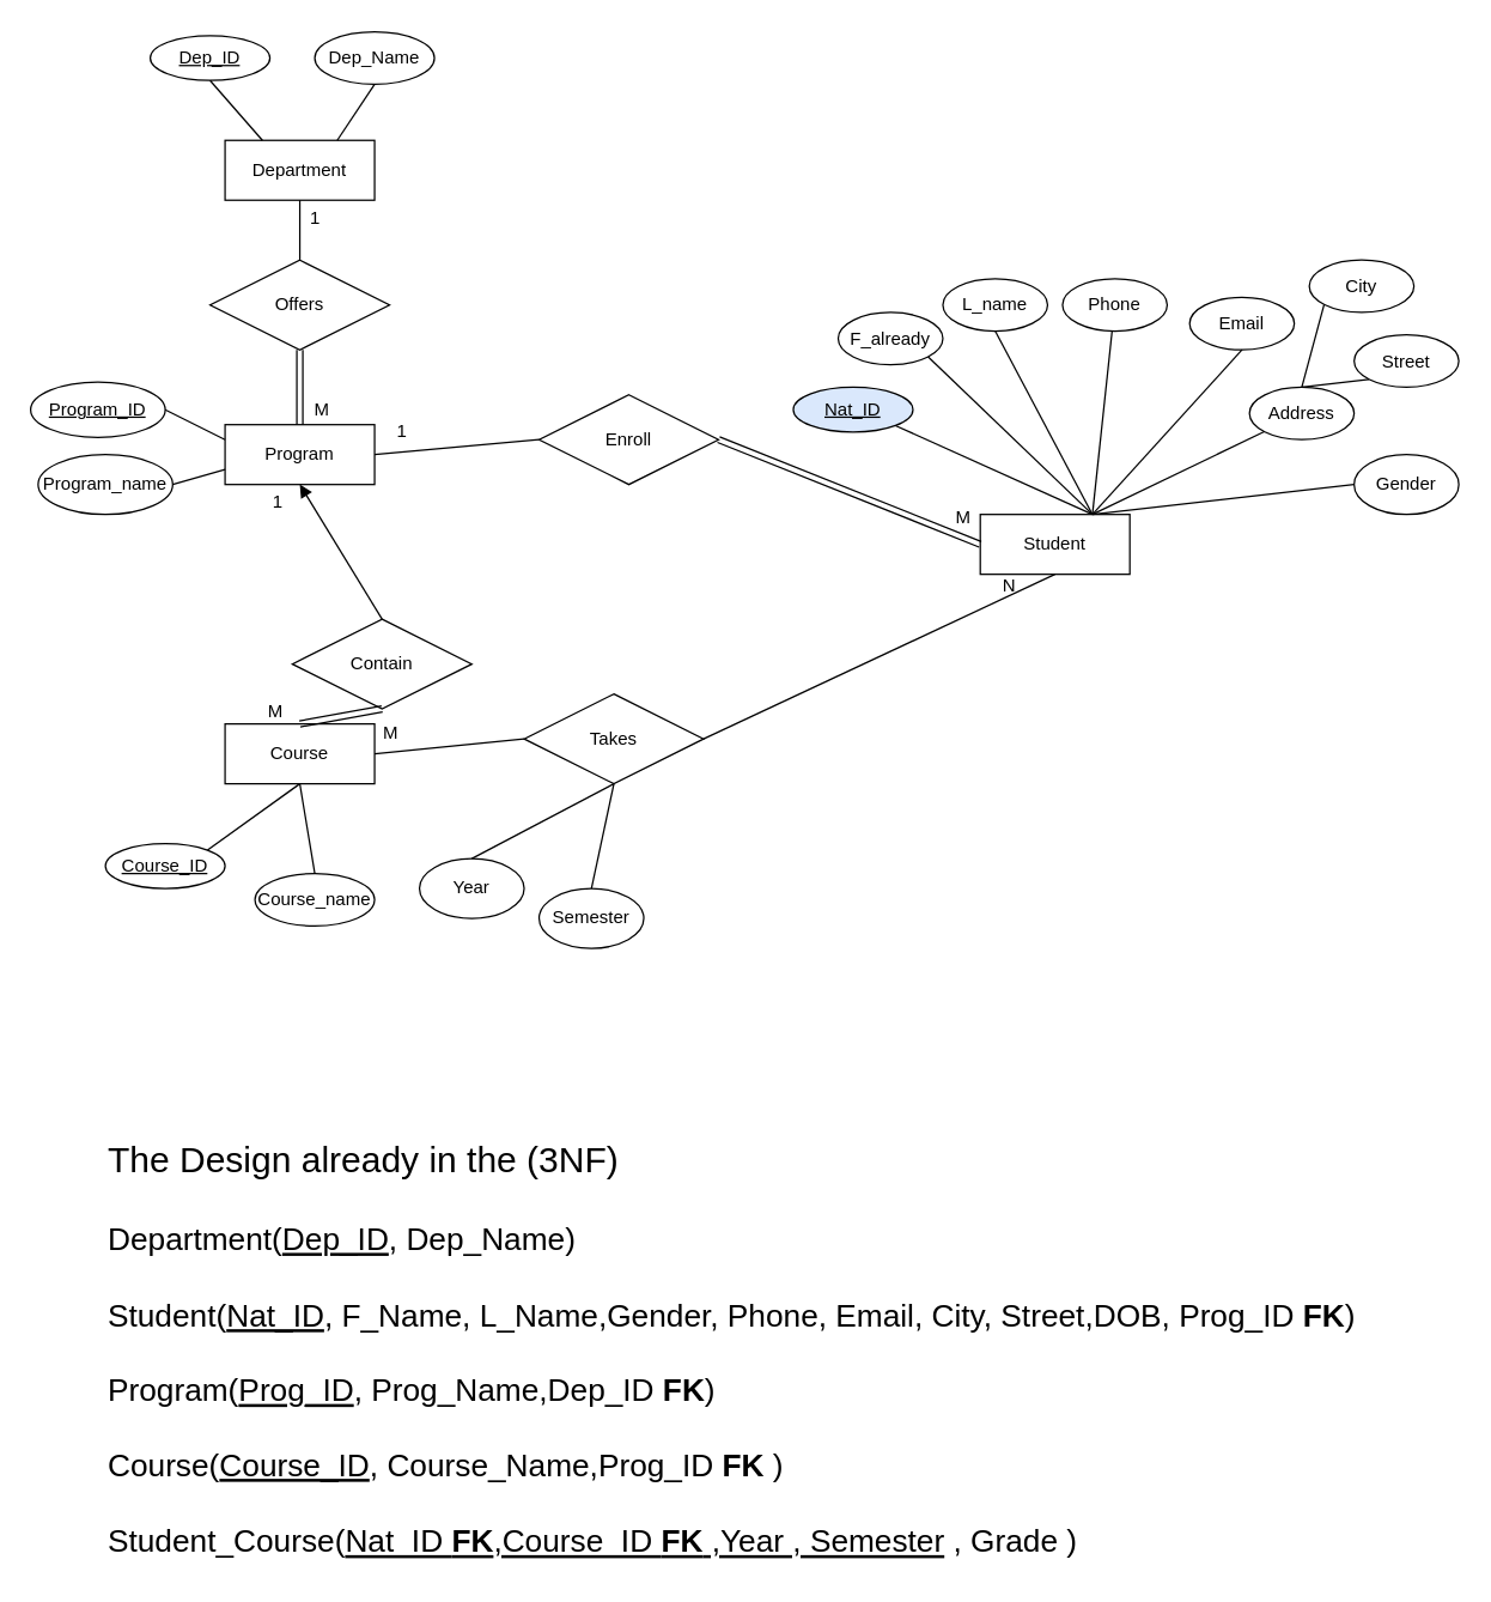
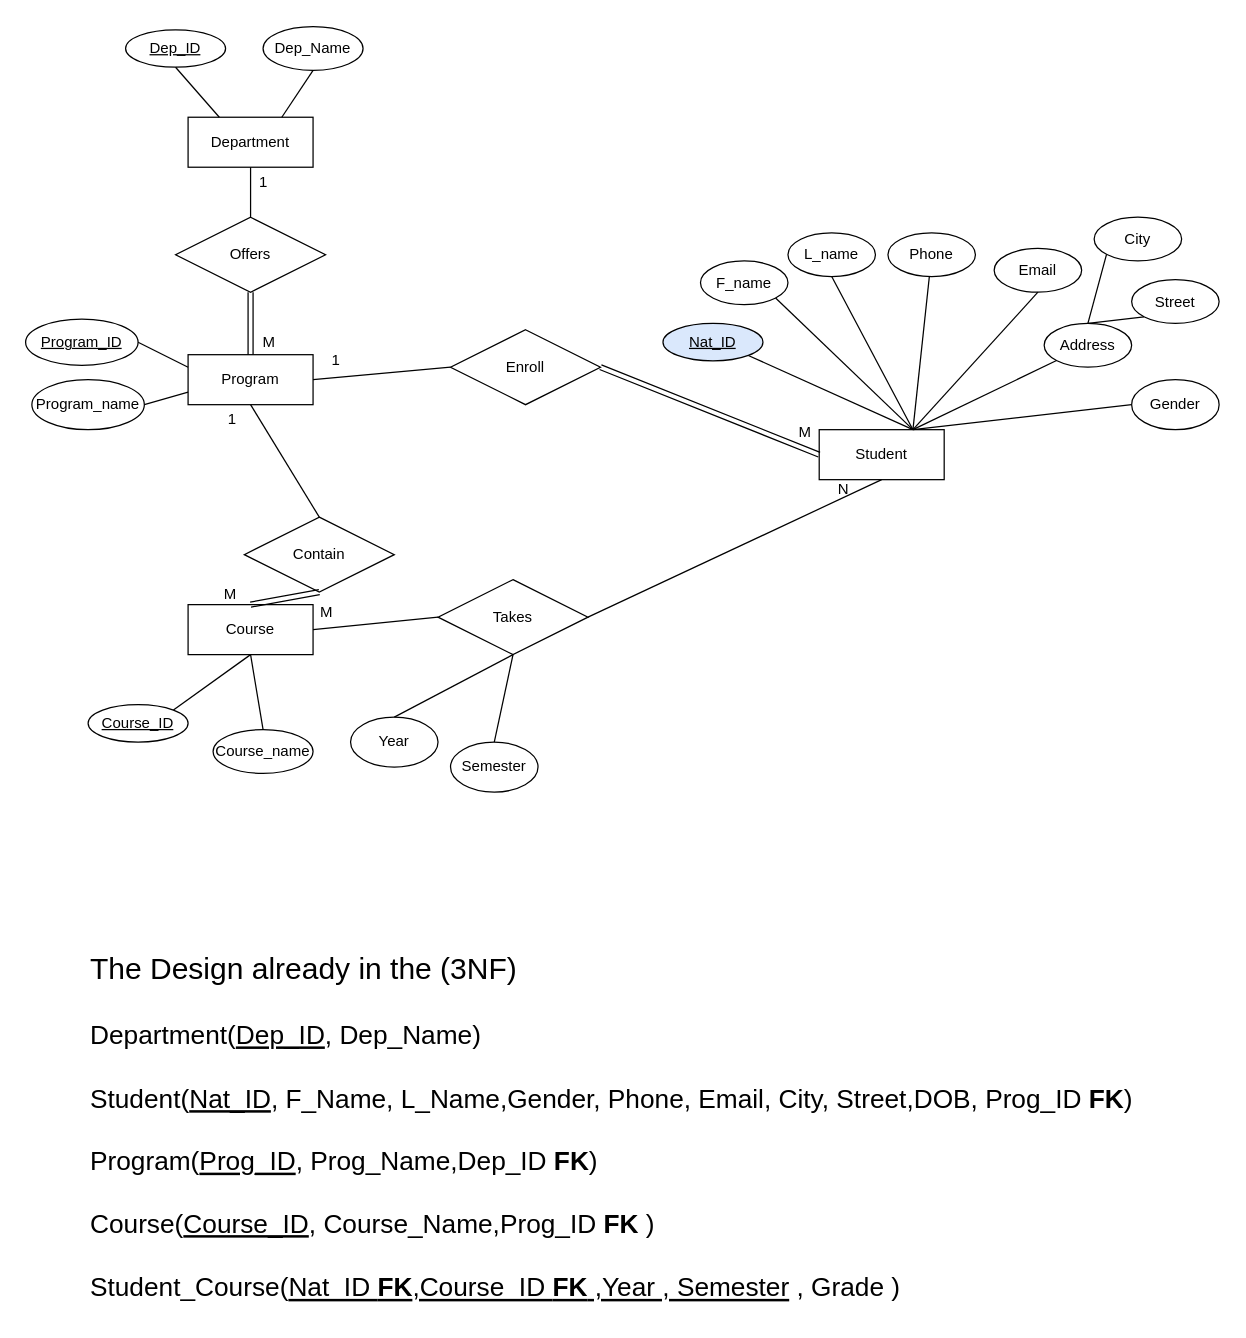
  <mxCell id="0" />
  <mxCell id="1" parent="0" />
  <mxCell id="2" value="Program" style="whiteSpace=wrap;html=1;align=center;" parent="1" vertex="1"><mxGeometry x="150" y="283" width="100" height="40" as="geometry" /></mxCell>
  <mxCell id="3" value="Student" style="whiteSpace=wrap;html=1;align=center;" parent="1" vertex="1"><mxGeometry x="655" y="343" width="100" height="40" as="geometry" /></mxCell>
  <mxCell id="4" value="Course" style="whiteSpace=wrap;html=1;align=center;" parent="1" vertex="1"><mxGeometry x="150" y="483" width="100" height="40" as="geometry" /></mxCell>
  <mxCell id="5" value="L_name" style="ellipse;whiteSpace=wrap;html=1;align=center;" parent="1" vertex="1"><mxGeometry x="630" y="185.5" width="70" height="35" as="geometry" /></mxCell>
  <mxCell id="6" value="Phone" style="ellipse;whiteSpace=wrap;html=1;align=center;" parent="1" vertex="1"><mxGeometry x="710" y="185.5" width="70" height="35" as="geometry" /></mxCell>
  <mxCell id="7" value="Email" style="ellipse;whiteSpace=wrap;html=1;align=center;" parent="1" vertex="1"><mxGeometry x="795" y="198" width="70" height="35" as="geometry" /></mxCell>
  <mxCell id="8" value="Address" style="ellipse;whiteSpace=wrap;html=1;align=center;" parent="1" vertex="1"><mxGeometry x="835" y="258" width="70" height="35" as="geometry" /></mxCell>
  <mxCell id="9" value="" style="endArrow=none;html=1;rounded=0;entryX=1;entryY=1;entryDx=0;entryDy=0;" parent="1" target="26" edge="1"><mxGeometry width="50" height="50" relative="1" as="geometry"><mxPoint x="730" y="343" as="sourcePoint" /><mxPoint x="580" y="278" as="targetPoint" /></mxGeometry></mxCell>
  <mxCell id="10" value="" style="endArrow=none;html=1;rounded=0;exitX=0.75;exitY=0;exitDx=0;exitDy=0;" parent="1" source="3" target="6" edge="1"><mxGeometry width="50" height="50" relative="1" as="geometry"><mxPoint x="705" y="278" as="sourcePoint" /><mxPoint x="665" y="313" as="targetPoint" /></mxGeometry></mxCell>
  <mxCell id="11" value="" style="endArrow=none;html=1;rounded=0;entryX=1;entryY=1;entryDx=0;entryDy=0;exitX=0.75;exitY=0;exitDx=0;exitDy=0;" parent="1" source="3" target="25" edge="1"><mxGeometry width="50" height="50" relative="1" as="geometry"><mxPoint x="705" y="343" as="sourcePoint" /><mxPoint x="570" y="320.5" as="targetPoint" /></mxGeometry></mxCell>
  <mxCell id="12" value="" style="endArrow=none;html=1;rounded=0;entryX=0.5;entryY=1;entryDx=0;entryDy=0;exitX=0.75;exitY=0;exitDx=0;exitDy=0;" parent="1" source="3" target="7" edge="1"><mxGeometry width="50" height="50" relative="1" as="geometry"><mxPoint x="705" y="343" as="sourcePoint" /><mxPoint x="745" y="321" as="targetPoint" /></mxGeometry></mxCell>
  <mxCell id="13" value="" style="endArrow=none;html=1;rounded=0;entryX=0;entryY=1;entryDx=0;entryDy=0;exitX=0.75;exitY=0;exitDx=0;exitDy=0;" parent="1" source="3" target="8" edge="1"><mxGeometry width="50" height="50" relative="1" as="geometry"><mxPoint x="705" y="343" as="sourcePoint" /><mxPoint x="850" y="321" as="targetPoint" /></mxGeometry></mxCell>
  <mxCell id="14" value="" style="endArrow=none;html=1;rounded=0;entryX=0.5;entryY=1;entryDx=0;entryDy=0;" parent="1" target="5" edge="1"><mxGeometry width="50" height="50" relative="1" as="geometry"><mxPoint x="730" y="343" as="sourcePoint" /><mxPoint x="745" y="321" as="targetPoint" /></mxGeometry></mxCell>
  <mxCell id="15" value="Takes" style="shape=rhombus;perimeter=rhombusPerimeter;whiteSpace=wrap;html=1;align=center;" parent="1" vertex="1"><mxGeometry x="350" y="463" width="120" height="60" as="geometry" /></mxCell>
  <mxCell id="16" value="Contain" style="shape=rhombus;perimeter=rhombusPerimeter;whiteSpace=wrap;html=1;align=center;" parent="1" vertex="1"><mxGeometry x="195" y="413" width="120" height="60" as="geometry" /></mxCell>
  <mxCell id="17" value="Course_ID" style="ellipse;whiteSpace=wrap;html=1;align=center;fontStyle=4;" parent="1" vertex="1"><mxGeometry x="70" y="563" width="80" height="30" as="geometry" /></mxCell>
  <mxCell id="18" value="Course_name" style="ellipse;whiteSpace=wrap;html=1;align=center;" parent="1" vertex="1"><mxGeometry x="170" y="583" width="80" height="35" as="geometry" /></mxCell>
  <mxCell id="19" value="" style="endArrow=none;html=1;rounded=0;entryX=0.5;entryY=1;entryDx=0;entryDy=0;exitX=0.5;exitY=0;exitDx=0;exitDy=0;" parent="1" source="18" target="4" edge="1"><mxGeometry width="50" height="50" relative="1" as="geometry"><mxPoint x="325" y="512.81" as="sourcePoint" /><mxPoint x="200" y="562.81" as="targetPoint" /></mxGeometry></mxCell>
  <mxCell id="20" value="" style="endArrow=none;html=1;rounded=0;exitX=1;exitY=0;exitDx=0;exitDy=0;entryX=0.5;entryY=1;entryDx=0;entryDy=0;" parent="1" source="17" target="4" edge="1"><mxGeometry width="50" height="50" relative="1" as="geometry"><mxPoint x="335" y="522.81" as="sourcePoint" /><mxPoint x="200" y="562.81" as="targetPoint" /></mxGeometry></mxCell>
  <mxCell id="21" value="" style="shape=link;html=1;rounded=0;exitX=0.5;exitY=1;exitDx=0;exitDy=0;entryX=0.5;entryY=0;entryDx=0;entryDy=0;" parent="1" source="16" target="4" edge="1"><mxGeometry relative="1" as="geometry"><mxPoint x="360" y="453" as="sourcePoint" /><mxPoint x="260" y="513" as="targetPoint" /></mxGeometry></mxCell>
  <mxCell id="22" value="M" style="resizable=0;html=1;whiteSpace=wrap;align=right;verticalAlign=bottom;" parent="21" connectable="0" vertex="1"><mxGeometry x="1" relative="1" as="geometry"><mxPoint x="-10" as="offset" /></mxGeometry></mxCell>
- <mxCell id="23" value="" style="endArrow=block;html=1;rounded=0;exitX=0.5;exitY=0;exitDx=0;exitDy=0;entryX=0.5;entryY=1;entryDx=0;entryDy=0;" parent="1" source="16" target="2" edge="1"><mxGeometry relative="1" as="geometry"><mxPoint x="610" y="333" as="sourcePoint" /><mxPoint x="620" y="253" as="targetPoint" /></mxGeometry></mxCell>
+ <mxCell id="23" value="" style="endArrow=none;html=1;rounded=0;exitX=0.5;exitY=0;exitDx=0;exitDy=0;entryX=0.5;entryY=1;entryDx=0;entryDy=0;" parent="1" source="16" target="2" edge="1"><mxGeometry relative="1" as="geometry"><mxPoint x="610" y="333" as="sourcePoint" /><mxPoint x="620" y="253" as="targetPoint" /></mxGeometry></mxCell>
  <mxCell id="24" value="1" style="resizable=0;html=1;whiteSpace=wrap;align=right;verticalAlign=bottom;" parent="23" connectable="0" vertex="1"><mxGeometry x="1" relative="1" as="geometry"><mxPoint x="-10" y="20" as="offset" /></mxGeometry></mxCell>
  <mxCell id="25" value="Nat_ID" style="ellipse;whiteSpace=wrap;html=1;align=center;fontStyle=4;fillColor=#dae8fc;" parent="1" vertex="1"><mxGeometry x="530" y="258" width="80" height="30" as="geometry" /></mxCell>
- <mxCell id="26" value="F_already" style="ellipse;whiteSpace=wrap;html=1;align=center;" parent="1" vertex="1"><mxGeometry x="560" y="208" width="70" height="35" as="geometry" /></mxCell>
+ <mxCell id="26" value="F_name" style="ellipse;whiteSpace=wrap;html=1;align=center;" parent="1" vertex="1"><mxGeometry x="560" y="208" width="70" height="35" as="geometry" /></mxCell>
  <mxCell id="27" value="Street" style="ellipse;whiteSpace=wrap;html=1;align=center;" parent="1" vertex="1"><mxGeometry x="905" y="223" width="70" height="35" as="geometry" /></mxCell>
  <mxCell id="28" value="City" style="ellipse;whiteSpace=wrap;html=1;align=center;" parent="1" vertex="1"><mxGeometry x="875" y="173" width="70" height="35" as="geometry" /></mxCell>
  <mxCell id="29" value="" style="endArrow=none;html=1;rounded=0;entryX=0;entryY=1;entryDx=0;entryDy=0;exitX=0.5;exitY=0;exitDx=0;exitDy=0;" parent="1" source="8" target="28" edge="1"><mxGeometry width="50" height="50" relative="1" as="geometry"><mxPoint x="715" y="353" as="sourcePoint" /><mxPoint x="855" y="298" as="targetPoint" /></mxGeometry></mxCell>
  <mxCell id="30" value="" style="endArrow=none;html=1;rounded=0;entryX=0;entryY=1;entryDx=0;entryDy=0;exitX=0.5;exitY=0;exitDx=0;exitDy=0;" parent="1" source="8" target="27" edge="1"><mxGeometry width="50" height="50" relative="1" as="geometry"><mxPoint x="880" y="268" as="sourcePoint" /><mxPoint x="905" y="228" as="targetPoint" /></mxGeometry></mxCell>
  <mxCell id="31" value="Offers" style="shape=rhombus;perimeter=rhombusPerimeter;whiteSpace=wrap;html=1;align=center;" parent="1" vertex="1"><mxGeometry x="140" y="173" width="120" height="60" as="geometry" /></mxCell>
  <mxCell id="32" value="Department" style="whiteSpace=wrap;html=1;align=center;" parent="1" vertex="1"><mxGeometry x="150" y="93" width="100" height="40" as="geometry" /></mxCell>
  <mxCell id="33" value="" style="endArrow=none;html=1;rounded=0;exitX=0.5;exitY=0;exitDx=0;exitDy=0;" parent="1" source="31" target="32" edge="1"><mxGeometry relative="1" as="geometry"><mxPoint x="210" y="373" as="sourcePoint" /><mxPoint x="210" y="333" as="targetPoint" /></mxGeometry></mxCell>
  <mxCell id="34" value="1" style="resizable=0;html=1;whiteSpace=wrap;align=right;verticalAlign=bottom;" parent="33" connectable="0" vertex="1"><mxGeometry x="1" relative="1" as="geometry"><mxPoint x="15" y="20" as="offset" /></mxGeometry></mxCell>
  <mxCell id="35" value="M" style="resizable=0;html=1;whiteSpace=wrap;align=right;verticalAlign=bottom;" parent="1" connectable="0" vertex="1"><mxGeometry x="225" y="163" as="geometry"><mxPoint x="-4" y="118" as="offset" /></mxGeometry></mxCell>
  <mxCell id="36" value="" style="endArrow=none;html=1;rounded=0;entryX=0.5;entryY=1;entryDx=0;entryDy=0;exitX=0.5;exitY=0;exitDx=0;exitDy=0;shape=link;" parent="1" source="2" target="31" edge="1"><mxGeometry width="50" height="50" relative="1" as="geometry"><mxPoint x="520" y="363" as="sourcePoint" /><mxPoint x="570" y="313" as="targetPoint" /></mxGeometry></mxCell>
  <mxCell id="37" value="Year" style="ellipse;whiteSpace=wrap;html=1;align=center;" parent="1" vertex="1"><mxGeometry x="280" y="573" width="70" height="40" as="geometry" /></mxCell>
  <mxCell id="38" value="" style="endArrow=none;html=1;rounded=0;entryX=0.5;entryY=1;entryDx=0;entryDy=0;exitX=0.5;exitY=0;exitDx=0;exitDy=0;" parent="1" source="37" target="15" edge="1"><mxGeometry width="50" height="50" relative="1" as="geometry"><mxPoint x="360" y="437.81" as="sourcePoint" /><mxPoint x="440" y="448" as="targetPoint" /></mxGeometry></mxCell>
  <mxCell id="39" value="Semester" style="ellipse;whiteSpace=wrap;html=1;align=center;" parent="1" vertex="1"><mxGeometry x="360" y="593" width="70" height="40" as="geometry" /></mxCell>
  <mxCell id="40" value="" style="endArrow=none;html=1;rounded=0;entryX=0.5;entryY=1;entryDx=0;entryDy=0;exitX=0.5;exitY=0;exitDx=0;exitDy=0;" parent="1" source="39" target="15" edge="1"><mxGeometry width="50" height="50" relative="1" as="geometry"><mxPoint x="340" y="522.81" as="sourcePoint" /><mxPoint x="230" y="553" as="targetPoint" /></mxGeometry></mxCell>
  <mxCell id="41" value="" style="endArrow=none;html=1;rounded=0;exitX=1;exitY=0.5;exitDx=0;exitDy=0;entryX=0.5;entryY=1;entryDx=0;entryDy=0;" parent="1" source="15" target="3" edge="1"><mxGeometry relative="1" as="geometry"><mxPoint x="470" y="353" as="sourcePoint" /><mxPoint x="210" y="3" as="targetPoint" /></mxGeometry></mxCell>
  <mxCell id="42" value="" style="endArrow=none;html=1;rounded=0;exitX=1;exitY=0.5;exitDx=0;exitDy=0;entryX=0;entryY=0.5;entryDx=0;entryDy=0;" parent="1" source="4" target="15" edge="1"><mxGeometry relative="1" as="geometry"><mxPoint x="480" y="503" as="sourcePoint" /><mxPoint x="665" y="513" as="targetPoint" /></mxGeometry></mxCell>
  <mxCell id="43" value="Dep_ID" style="ellipse;whiteSpace=wrap;html=1;align=center;fontStyle=4;" parent="1" vertex="1"><mxGeometry x="100" y="23" width="80" height="30" as="geometry" /></mxCell>
  <mxCell id="44" value="Dep_Name" style="ellipse;whiteSpace=wrap;html=1;align=center;" parent="1" vertex="1"><mxGeometry x="210" y="20.5" width="80" height="35" as="geometry" /></mxCell>
  <mxCell id="45" value="" style="endArrow=none;html=1;rounded=0;entryX=0.5;entryY=1;entryDx=0;entryDy=0;exitX=0.75;exitY=0;exitDx=0;exitDy=0;" parent="1" source="32" target="44" edge="1"><mxGeometry width="50" height="50" relative="1" as="geometry"><mxPoint x="390" y="243" as="sourcePoint" /><mxPoint x="440" y="193" as="targetPoint" /></mxGeometry></mxCell>
  <mxCell id="46" value="" style="endArrow=none;html=1;rounded=0;exitX=0.25;exitY=0;exitDx=0;exitDy=0;" parent="1" source="32" edge="1"><mxGeometry width="50" height="50" relative="1" as="geometry"><mxPoint x="90" y="103" as="sourcePoint" /><mxPoint x="140" y="53" as="targetPoint" /></mxGeometry></mxCell>
  <mxCell id="47" value="Enroll" style="shape=rhombus;perimeter=rhombusPerimeter;whiteSpace=wrap;html=1;align=center;" parent="1" vertex="1"><mxGeometry x="360" y="263" width="120" height="60" as="geometry" /></mxCell>
  <mxCell id="48" value="" style="endArrow=none;html=1;rounded=0;entryX=1;entryY=0.5;entryDx=0;entryDy=0;exitX=0;exitY=0.5;exitDx=0;exitDy=0;" parent="1" source="47" target="2" edge="1"><mxGeometry width="50" height="50" relative="1" as="geometry"><mxPoint x="310" y="363" as="sourcePoint" /><mxPoint x="270" y="403" as="targetPoint" /></mxGeometry></mxCell>
  <mxCell id="49" value="" style="endArrow=none;html=1;rounded=0;entryX=1;entryY=0.5;entryDx=0;entryDy=0;exitX=0;exitY=0.5;exitDx=0;exitDy=0;shape=link;" parent="1" source="3" target="47" edge="1"><mxGeometry width="50" height="50" relative="1" as="geometry"><mxPoint x="345" y="288" as="sourcePoint" /><mxPoint x="260" y="313" as="targetPoint" /></mxGeometry></mxCell>
  <mxCell id="50" value="M" style="resizable=0;html=1;whiteSpace=wrap;align=right;verticalAlign=bottom;" parent="1" connectable="0" vertex="1"><mxGeometry x="225" y="493" as="geometry"><mxPoint x="42" y="4" as="offset" /></mxGeometry></mxCell>
  <mxCell id="51" value="N" style="resizable=0;html=1;whiteSpace=wrap;align=right;verticalAlign=bottom;" parent="1" connectable="0" vertex="1"><mxGeometry x="200" y="503" as="geometry"><mxPoint x="480" y="-104" as="offset" /></mxGeometry></mxCell>
  <mxCell id="52" value="1" style="resizable=0;html=1;whiteSpace=wrap;align=right;verticalAlign=bottom;" parent="1" connectable="0" vertex="1"><mxGeometry x="273" y="296" as="geometry" /></mxCell>
  <mxCell id="53" value="M" style="resizable=0;html=1;whiteSpace=wrap;align=right;verticalAlign=bottom;" parent="1" connectable="0" vertex="1"><mxGeometry x="650" y="353" as="geometry" /></mxCell>
  <mxCell id="54" value="Program_ID" style="ellipse;whiteSpace=wrap;html=1;align=center;fontStyle=4;" parent="1" vertex="1"><mxGeometry x="20" y="254.5" width="90" height="37" as="geometry" /></mxCell>
  <mxCell id="55" value="Program_name" style="ellipse;whiteSpace=wrap;html=1;align=center;" parent="1" vertex="1"><mxGeometry x="25" y="303" width="90" height="40" as="geometry" /></mxCell>
  <mxCell id="56" value="" style="endArrow=none;html=1;rounded=0;entryX=1;entryY=0.5;entryDx=0;entryDy=0;exitX=0;exitY=0.25;exitDx=0;exitDy=0;" parent="1" source="2" target="54" edge="1"><mxGeometry width="50" height="50" relative="1" as="geometry"><mxPoint x="280" y="373" as="sourcePoint" /><mxPoint x="330" y="323" as="targetPoint" /></mxGeometry></mxCell>
  <mxCell id="57" value="" style="endArrow=none;html=1;rounded=0;entryX=1;entryY=0.5;entryDx=0;entryDy=0;" parent="1" target="55" edge="1"><mxGeometry width="50" height="50" relative="1" as="geometry"><mxPoint x="150" y="313" as="sourcePoint" /><mxPoint x="120" y="295" as="targetPoint" /></mxGeometry></mxCell>
  <mxCell id="58" value="&lt;div style=&quot;font-size: 24px;&quot;&gt;&lt;font style=&quot;font-size: 24px;&quot;&gt;&lt;br&gt;&lt;/font&gt;&lt;/div&gt;&lt;div style=&quot;font-size: 24px;&quot;&gt;&lt;font style=&quot;font-size: 24px;&quot;&gt;&lt;br&gt;&lt;/font&gt;&lt;/div&gt;&lt;div style=&quot;font-size: 24px;&quot;&gt;&lt;font style=&quot;font-size: 24px;&quot;&gt;&lt;br&gt;&lt;/font&gt;&lt;/div&gt;&lt;div style=&quot;font-size: 24px;&quot;&gt;&lt;font style=&quot;font-size: 24px;&quot;&gt;The Design already in the (3NF)&lt;/font&gt;&lt;/div&gt;&lt;div style=&quot;font-size: 21px;&quot;&gt;&lt;font style=&quot;font-size: 21px;&quot;&gt;&lt;br&gt;&lt;/font&gt;&lt;/div&gt;&lt;div style=&quot;font-size: 21px;&quot;&gt;&lt;font style=&quot;font-size: 21px;&quot;&gt;Department(&lt;u&gt;Dep_ID&lt;/u&gt;, Dep_Name&lt;/font&gt;&lt;span style=&quot;background-color: initial;&quot;&gt;)&lt;/span&gt;&lt;/div&gt;&lt;div style=&quot;font-size: 21px;&quot;&gt;&lt;span style=&quot;background-color: initial;&quot;&gt;&lt;br&gt;&lt;/span&gt;&lt;/div&gt;&lt;div style=&quot;font-size: 21px;&quot;&gt;&lt;div style=&quot;border-color: var(--border-color);&quot;&gt;&lt;font style=&quot;border-color: var(--border-color);&quot;&gt;Student(&lt;u&gt;Nat_ID&lt;/u&gt;, F_Name, L_Name,Gender, Phone, Email, City, Street,DOB, Prog_ID &lt;b&gt;FK&lt;/b&gt;&lt;/font&gt;&lt;span style=&quot;background-color: initial;&quot;&gt;)&lt;/span&gt;&lt;/div&gt;&lt;/div&gt;&lt;div style=&quot;font-size: 21px;&quot;&gt;&lt;font style=&quot;font-size: 21px;&quot;&gt;&lt;br&gt;&lt;/font&gt;&lt;/div&gt;&lt;div style=&quot;font-size: 21px;&quot;&gt;&lt;font style=&quot;font-size: 21px;&quot;&gt;Program(&lt;u&gt;Prog_ID&lt;/u&gt;, Prog_Name,Dep_ID &lt;b&gt;FK&lt;/b&gt;)&lt;/font&gt;&lt;/div&gt;&lt;div style=&quot;font-size: 21px;&quot;&gt;&lt;font style=&quot;font-size: 21px;&quot;&gt;&lt;br&gt;&lt;/font&gt;&lt;/div&gt;&lt;div style=&quot;font-size: 21px;&quot;&gt;&lt;font style=&quot;font-size: 21px;&quot;&gt;Course(&lt;u&gt;Course_ID&lt;/u&gt;, Course_Name,Prog_ID&amp;nbsp;&lt;b style=&quot;border-color: var(--border-color);&quot;&gt;FK &lt;/b&gt;)&lt;/font&gt;&lt;/div&gt;&lt;div style=&quot;font-size: 21px;&quot;&gt;&lt;font style=&quot;font-size: 21px;&quot;&gt;&lt;br&gt;&lt;/font&gt;&lt;/div&gt;&lt;div style=&quot;font-size: 21px;&quot;&gt;&lt;font style=&quot;font-size: 21px;&quot;&gt;Student_Course(&lt;u&gt;Nat_ID &lt;b&gt;FK&lt;/b&gt;,Course_ID &lt;b&gt;FK&lt;/b&gt; ,Year , Semester&lt;/u&gt;&amp;nbsp;, Grade )&lt;/font&gt;&lt;/div&gt;" style="text;html=1;align=left;verticalAlign=middle;resizable=0;points=[];autosize=1;strokeColor=none;fillColor=none;" parent="1" vertex="1"><mxGeometry x="70" y="668" width="860" height="380" as="geometry" /></mxCell>
  <mxCell id="59" value="Gender" style="ellipse;whiteSpace=wrap;html=1;align=center;" parent="1" vertex="1"><mxGeometry x="905" y="303" width="70" height="40" as="geometry" /></mxCell>
  <mxCell id="60" value="" style="endArrow=none;html=1;rounded=0;entryX=0;entryY=0.5;entryDx=0;entryDy=0;" parent="1" target="59" edge="1"><mxGeometry width="50" height="50" relative="1" as="geometry"><mxPoint x="730" y="343" as="sourcePoint" /><mxPoint x="915" y="318" as="targetPoint" /></mxGeometry></mxCell>
